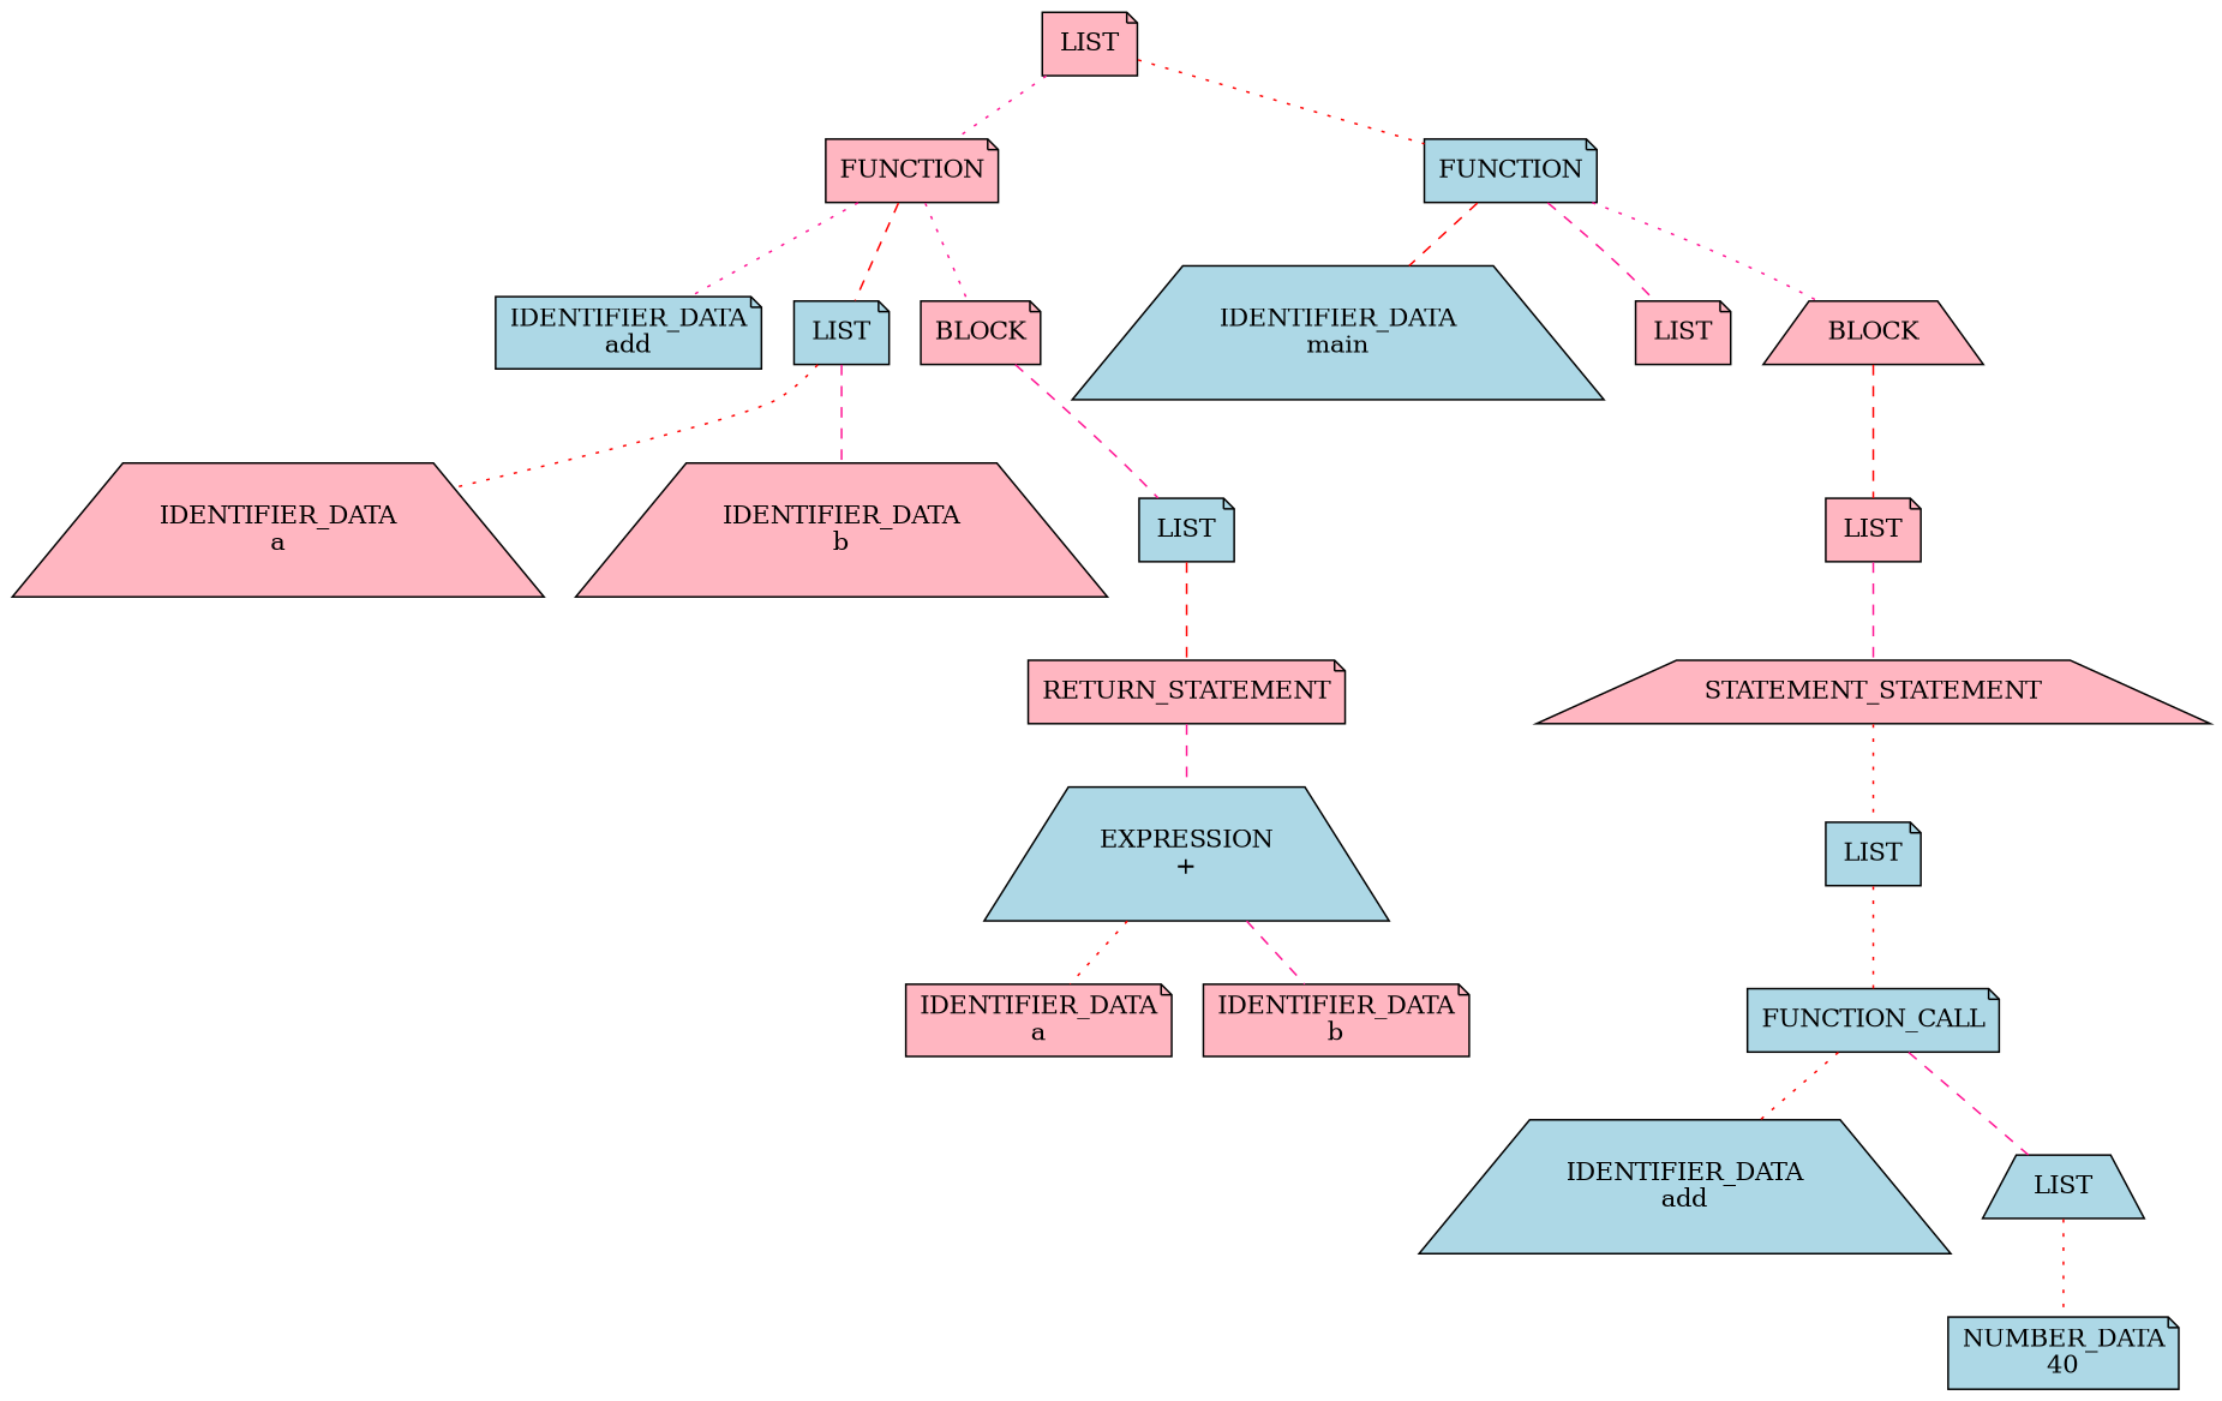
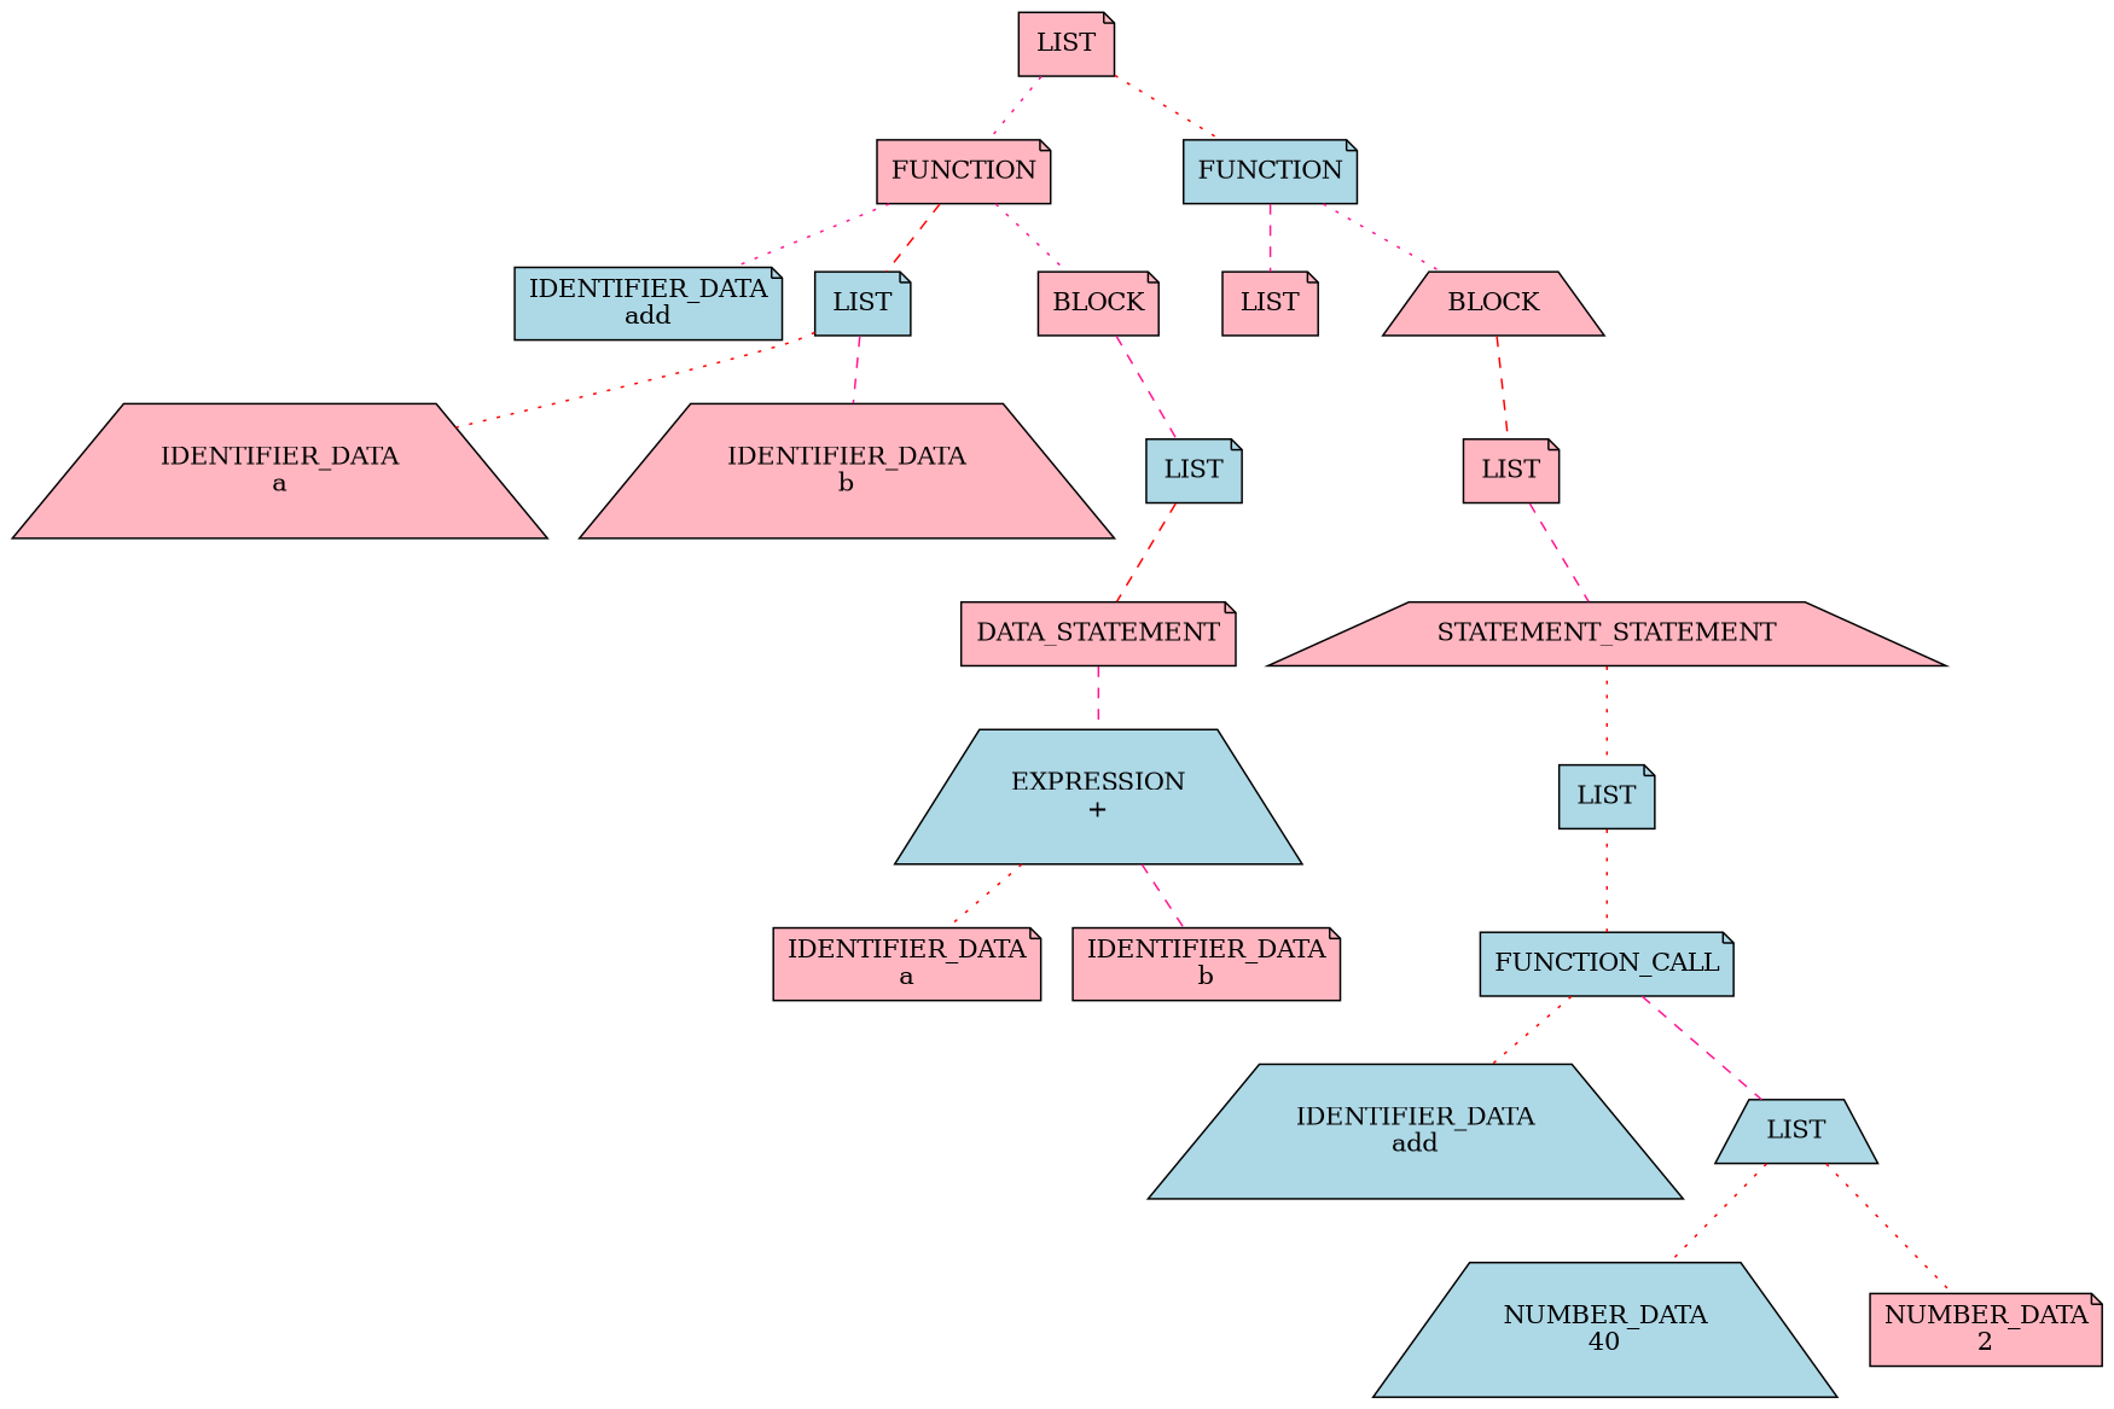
  graph {
    node [fillcolor=lightpink shape=note style=filled]
    edge [color=red style=dotted]
    n1 [height=0.5 label=LIST width=0.75]
    n2 [height=0.5 label=FUNCTION width=1.1701]
    n3 [fillcolor=lightblue height=0.5 label=FUNCTION width=1.1701]
    n4 [fillcolor=lightblue height=0.56944 label="IDENTIFIER_DATA\nadd" width=1.8368]
    n5 [fillcolor=lightblue height=0.5 label=LIST width=0.75]
    n6 [height=0.5 label=BLOCK width=0.85764]
-   n7 [fillcolor=lightblue height=0.56944 label="IDENTIFIER_DATA\nmain" shape=trapezium width=1.8368]
    n8 [height=0.5 label=LIST width=0.75]
    n9 [height=0.5 label=BLOCK shape=trapezium width=0.85764]
    n10 [height=0.56944 label="IDENTIFIER_DATA\na" shape=trapezium width=1.8368]
    n11 [height=0.56944 label="IDENTIFIER_DATA\nb" shape=trapezium width=1.8368]
    n12 [fillcolor=lightblue height=0.5 label=LIST width=0.75]
    n13 [height=0.5 label=LIST width=0.75]
-   n14 [height=0.5 label=RETURN_STATEMENT width=2.1597]
+   n14 [height=0.5 label=DATA_STATEMENT width=2.1597]
    n15 [fillcolor=lightblue height=0.56944 label="EXPRESSION\n+" shape=trapezium width=1.3576]
    n16 [height=0.56944 label="IDENTIFIER_DATA\na" width=1.8368]
    n17 [height=0.56944 label="IDENTIFIER_DATA\nb" width=1.8368]
    n18 [height=0.5 label=STATEMENT_STATEMENT shape=trapezium width=1.9514]
    n19 [fillcolor=lightblue height=0.5 label=LIST width=0.75]
    n20 [fillcolor=lightblue height=0.5 label=FUNCTION_CALL width=1.7535]
    n21 [fillcolor=lightblue height=0.56944 label="IDENTIFIER_DATA\nadd" shape=trapezium width=1.8368]
    n22 [fillcolor=lightblue height=0.5 label=LIST shape=trapezium width=0.75]
-   n23 [fillcolor=lightblue height=0.56944 label="NUMBER_DATA\n40" width=1.6181]
+   n23 [fillcolor=lightblue height=0.56944 label="NUMBER_DATA\n40" shape=trapezium width=1.6181]
+   n24 [height=0.56944 label="NUMBER_DATA\n2" width=1.6181]
    n1 -- n2 [color=deeppink]
    n1 -- n3
    n2 -- n4 [color=deeppink]
    n2 -- n5 [style=dashed]
    n2 -- n6 [color=deeppink]
-   n3 -- n7 [style=dashed]
    n3 -- n8 [color=deeppink style=dashed]
    n3 -- n9 [color=deeppink]
    n5 -- n10
    n5 -- n11 [color=deeppink style=dashed]
    n6 -- n12 [color=deeppink style=dashed]
    n9 -- n13 [style=dashed]
    n12 -- n14 [style=dashed]
    n13 -- n18 [color=deeppink style=dashed]
    n14 -- n15 [color=deeppink style=dashed]
    n15 -- n16
    n15 -- n17 [color=deeppink style=dashed]
    n18 -- n19
    n19 -- n20
    n20 -- n21
    n20 -- n22 [color=deeppink style=dashed]
    n22 -- n23
+   n22 -- n24
  }
